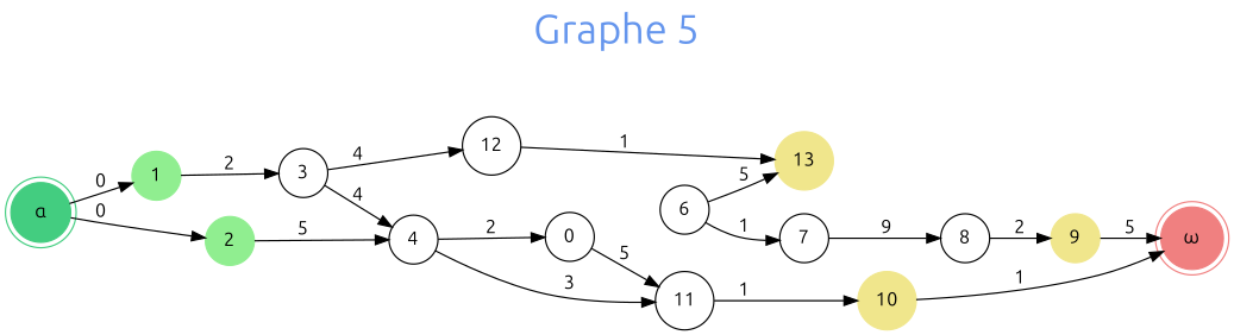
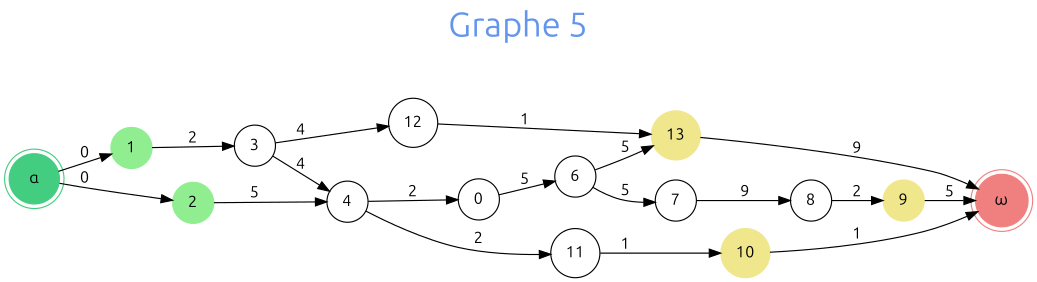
  digraph {
    fontcolor=cornflowerblue
    fontname=Ubuntu
    fontsize=30
    label="Graphe 5"
    labelloc=t
    rankdir=LR
    node [fontname=Ubuntu shape=circle]
    edge [fontname=Ubuntu]
    n1 [color=seagreen3 label="α" shape=doublecircle style=filled]
    n2 [color=lightgreen label=1 style=filled]
    n3 [color=lightgreen label=2 style=filled]
    n4 [label=3]
    n5 [label=4]
    n6 [label=12]
    n7 [label=0]
    n8 [label=11]
    n9 [color=khaki label=13 style=filled]
    n10 [label=6]
    n11 [color=khaki label=10 style=filled]
    n12 [label=7]
    n13 [label=8]
    n14 [color=lightcoral label="ω" shape=doublecircle style=filled]
    n15 [color=khaki label=9 style=filled]
    n1 -> n2 [label=0]
    n1 -> n3 [label=0]
    n2 -> n4 [label=2]
    n3 -> n5 [label=5]
    n4 -> n5 [label=4]
    n4 -> n6 [label=4]
    n5 -> n7 [label=2]
-   n5 -> n8 [label=3]
+   n5 -> n8 [label=2]
    n6 -> n9 [label=1]
-   n7 -> n8 [label=5]
+   n7 -> n10 [label=5]
    n8 -> n11 [label=1]
+   n9 -> n14 [label=9]
    n10 -> n9 [label=5]
-   n10 -> n12 [label=1]
+   n10 -> n12 [label=5]
    n11 -> n14 [label=1]
    n12 -> n13 [label=9]
    n13 -> n15 [label=2]
    n15 -> n14 [label=5]
  }
